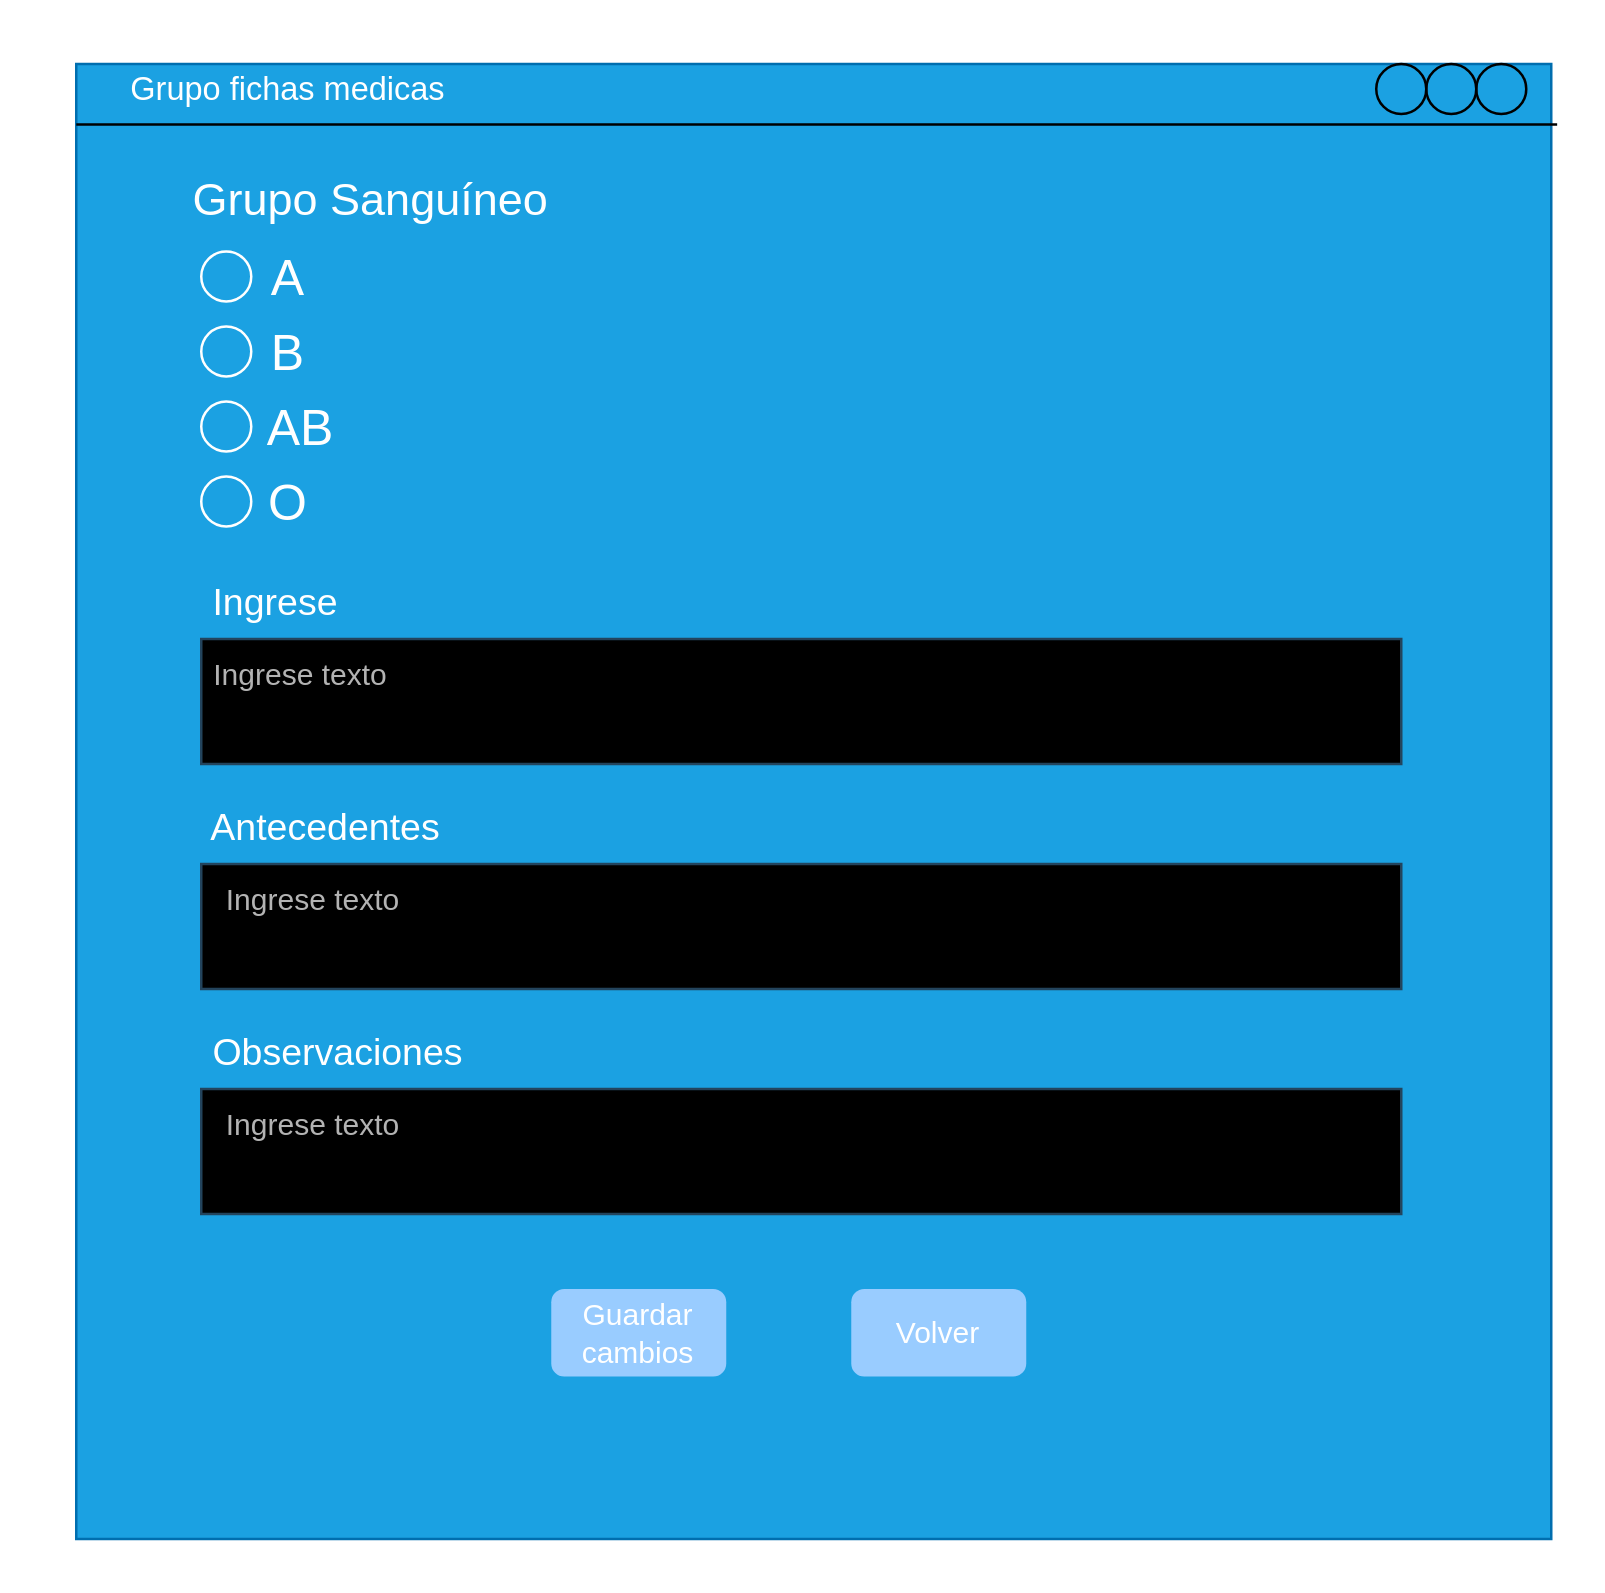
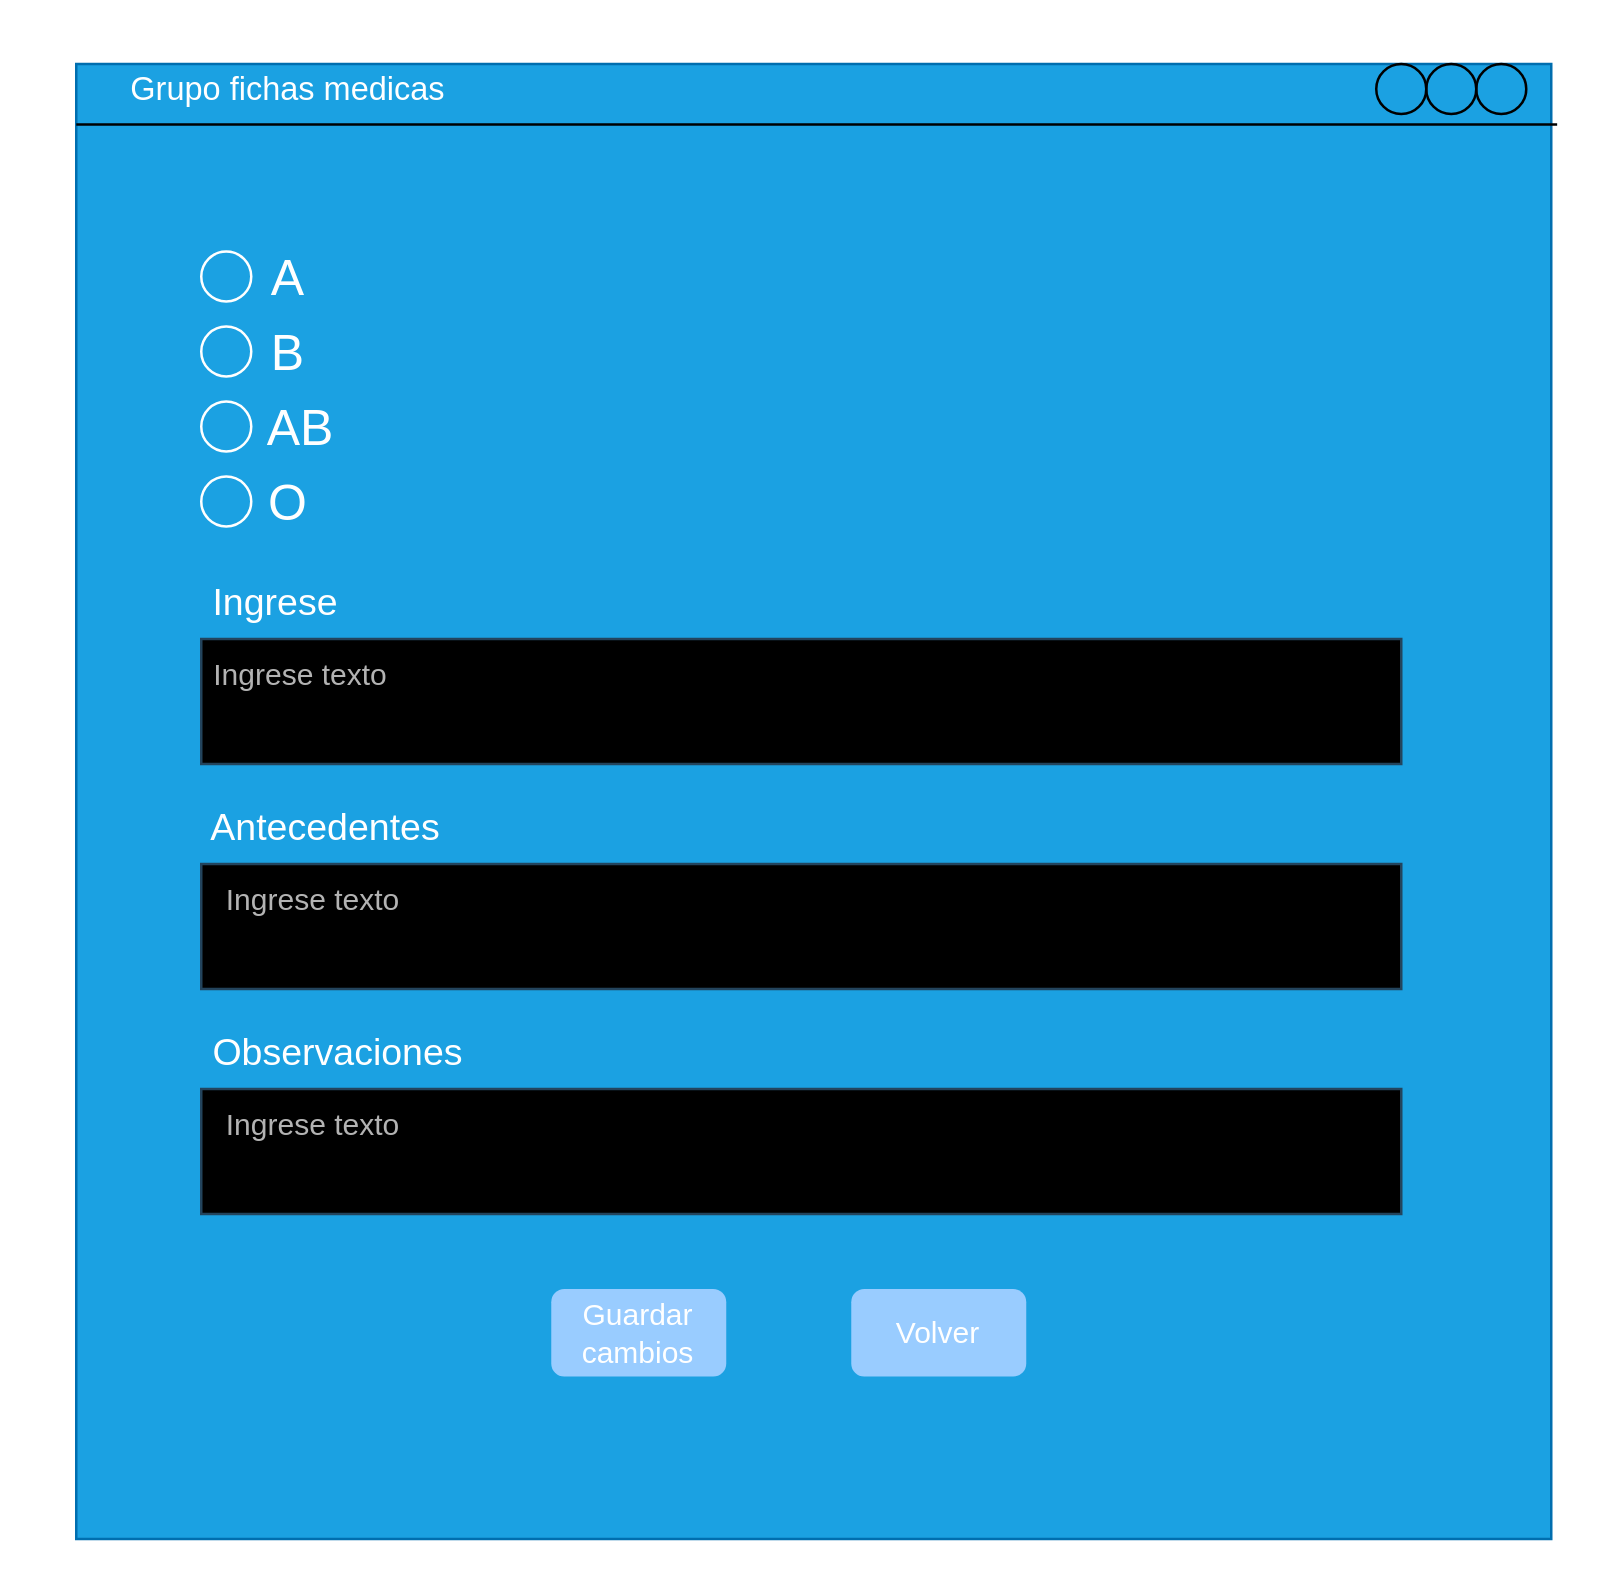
  <mxCell id="0" />
  <mxCell id="1" parent="0" />
  <mxCell id="2" value="" style="whiteSpace=wrap;html=1;aspect=fixed;fillColor=#1ba1e2;fontColor=#ffffff;strokeColor=#006EAF;" vertex="1" parent="1"><mxGeometry x="30" y="25" width="590" height="590" as="geometry" /></mxCell>
  <mxCell id="3" value="" style="endArrow=none;html=1;rounded=0;exitX=0;exitY=0.041;exitDx=0;exitDy=0;exitPerimeter=0;entryX=1.004;entryY=0.041;entryDx=0;entryDy=0;entryPerimeter=0;" edge="1" parent="1" source="2" target="2"><mxGeometry width="50" height="50" relative="1" as="geometry"><mxPoint x="370" y="335" as="sourcePoint" /><mxPoint x="592" y="55" as="targetPoint" /></mxGeometry></mxCell>
  <mxCell id="4" value="&lt;font color=&quot;#ffffff&quot; style=&quot;font-size: 13px;&quot;&gt;Grupo fichas medicas&lt;/font&gt;" style="text;html=1;align=center;verticalAlign=middle;whiteSpace=wrap;rounded=0;" vertex="1" parent="1"><mxGeometry x="20" y="20" width="190" height="30" as="geometry" /></mxCell>
  <mxCell id="5" value="" style="ellipse;whiteSpace=wrap;html=1;aspect=fixed;fillColor=none;" vertex="1" parent="1"><mxGeometry x="550" y="25" width="20" height="20" as="geometry" /></mxCell>
  <mxCell id="6" value="" style="ellipse;whiteSpace=wrap;html=1;aspect=fixed;fillColor=none;" vertex="1" parent="1"><mxGeometry x="570" y="25" width="20" height="20" as="geometry" /></mxCell>
  <mxCell id="7" value="" style="ellipse;whiteSpace=wrap;html=1;aspect=fixed;fillColor=none;" vertex="1" parent="1"><mxGeometry x="590" y="25" width="20" height="20" as="geometry" /></mxCell>
- <mxCell id="8" value="&lt;font color=&quot;#ffffff&quot; style=&quot;font-size: 18px;&quot;&gt;Grupo Sanguíneo&lt;/font&gt;" style="text;html=1;align=left;verticalAlign=middle;whiteSpace=wrap;rounded=0;" vertex="1" parent="1"><mxGeometry x="75" y="65" width="160" height="30" as="geometry" /></mxCell>
  <mxCell id="9" value="" style="ellipse;whiteSpace=wrap;html=1;aspect=fixed;fillColor=none;strokeColor=#FFFFFF;" vertex="1" parent="1"><mxGeometry x="80" y="100" width="20" height="20" as="geometry" /></mxCell>
  <mxCell id="10" value="" style="ellipse;whiteSpace=wrap;html=1;aspect=fixed;fillColor=none;strokeColor=#FFFFFF;" vertex="1" parent="1"><mxGeometry x="80" y="130" width="20" height="20" as="geometry" /></mxCell>
  <mxCell id="11" value="" style="ellipse;whiteSpace=wrap;html=1;aspect=fixed;fillColor=none;strokeColor=#FFFFFF;" vertex="1" parent="1"><mxGeometry x="80" y="160" width="20" height="20" as="geometry" /></mxCell>
  <mxCell id="12" value="" style="ellipse;whiteSpace=wrap;html=1;aspect=fixed;fillColor=none;strokeColor=#FFFFFF;" vertex="1" parent="1"><mxGeometry x="80" y="190" width="20" height="20" as="geometry" /></mxCell>
  <mxCell id="13" value="&lt;font color=&quot;#ffffff&quot; style=&quot;font-size: 20px;&quot;&gt;A&lt;/font&gt;" style="text;html=1;align=center;verticalAlign=middle;whiteSpace=wrap;rounded=0;" vertex="1" parent="1"><mxGeometry x="85" y="95" width="60" height="30" as="geometry" /></mxCell>
  <mxCell id="14" value="&lt;font style=&quot;font-size: 20px;&quot; color=&quot;#ffffff&quot;&gt;B&lt;/font&gt;" style="text;html=1;align=center;verticalAlign=middle;whiteSpace=wrap;rounded=0;" vertex="1" parent="1"><mxGeometry x="85" y="125" width="60" height="30" as="geometry" /></mxCell>
  <mxCell id="15" value="&lt;font color=&quot;#ffffff&quot; style=&quot;font-size: 20px;&quot;&gt;AB&lt;/font&gt;" style="text;html=1;align=center;verticalAlign=middle;whiteSpace=wrap;rounded=0;" vertex="1" parent="1"><mxGeometry x="90" y="155" width="60" height="30" as="geometry" /></mxCell>
  <mxCell id="16" value="&lt;font color=&quot;#ffffff&quot; style=&quot;font-size: 20px;&quot;&gt;O&lt;/font&gt;" style="text;html=1;align=center;verticalAlign=middle;whiteSpace=wrap;rounded=0;" vertex="1" parent="1"><mxGeometry x="85" y="185" width="60" height="30" as="geometry" /></mxCell>
  <mxCell id="17" value="&lt;font color=&quot;#ffffff&quot; style=&quot;font-size: 15px;&quot;&gt;Ingrese&lt;/font&gt;" style="text;html=1;align=center;verticalAlign=middle;whiteSpace=wrap;rounded=0;" vertex="1" parent="1"><mxGeometry x="80" y="225" width="60" height="30" as="geometry" /></mxCell>
  <mxCell id="18" value="" style="rounded=0;whiteSpace=wrap;html=1;fillColor=#000000;strokeColor=#23445d;" vertex="1" parent="1"><mxGeometry x="80" y="255" width="480" height="50" as="geometry" /></mxCell>
  <mxCell id="19" value="&lt;font color=&quot;#b3b3b3&quot;&gt;Ingrese texto&lt;/font&gt;" style="text;html=1;align=center;verticalAlign=middle;whiteSpace=wrap;rounded=0;" vertex="1" parent="1"><mxGeometry x="75" y="255" width="90" height="30" as="geometry" /></mxCell>
  <mxCell id="20" value="&lt;font color=&quot;#ffffff&quot;&gt;&lt;span style=&quot;font-size: 15px;&quot;&gt;Antecedentes&lt;/span&gt;&lt;/font&gt;" style="text;html=1;align=center;verticalAlign=middle;whiteSpace=wrap;rounded=0;" vertex="1" parent="1"><mxGeometry x="100" y="315" width="60" height="30" as="geometry" /></mxCell>
  <mxCell id="21" value="" style="rounded=0;whiteSpace=wrap;html=1;fillColor=#000000;strokeColor=#23445d;" vertex="1" parent="1"><mxGeometry x="80" y="345" width="480" height="50" as="geometry" /></mxCell>
  <mxCell id="22" value="&lt;font color=&quot;#b3b3b3&quot;&gt;Ingrese texto&lt;/font&gt;" style="text;html=1;align=center;verticalAlign=middle;whiteSpace=wrap;rounded=0;" vertex="1" parent="1"><mxGeometry x="80" y="345" width="90" height="30" as="geometry" /></mxCell>
  <mxCell id="23" value="&lt;font color=&quot;#ffffff&quot;&gt;&lt;span style=&quot;font-size: 15px;&quot;&gt;Observaciones&lt;/span&gt;&lt;/font&gt;" style="text;html=1;align=center;verticalAlign=middle;whiteSpace=wrap;rounded=0;" vertex="1" parent="1"><mxGeometry x="105" y="405" width="60" height="30" as="geometry" /></mxCell>
  <mxCell id="24" value="" style="rounded=0;whiteSpace=wrap;html=1;fillColor=#000000;strokeColor=#23445d;" vertex="1" parent="1"><mxGeometry x="80" y="435" width="480" height="50" as="geometry" /></mxCell>
  <mxCell id="25" value="&lt;font color=&quot;#b3b3b3&quot;&gt;Ingrese texto&lt;/font&gt;" style="text;html=1;align=center;verticalAlign=middle;whiteSpace=wrap;rounded=0;" vertex="1" parent="1"><mxGeometry x="80" y="435" width="90" height="30" as="geometry" /></mxCell>
  <mxCell id="26" value="" style="rounded=1;whiteSpace=wrap;html=1;fillColor=#99CCFF;strokeColor=none;" vertex="1" parent="1"><mxGeometry x="220" y="515" width="70" height="35" as="geometry" /></mxCell>
  <mxCell id="27" value="&lt;font color=&quot;#ffffff&quot;&gt;Guardar cambios&lt;/font&gt;" style="text;html=1;align=center;verticalAlign=middle;whiteSpace=wrap;rounded=0;" vertex="1" parent="1"><mxGeometry x="225" y="517.5" width="60" height="30" as="geometry" /></mxCell>
  <mxCell id="28" value="" style="rounded=1;whiteSpace=wrap;html=1;fillColor=#99CCFF;strokeColor=none;" vertex="1" parent="1"><mxGeometry x="340" y="515" width="70" height="35" as="geometry" /></mxCell>
  <mxCell id="29" value="&lt;font color=&quot;#ffffff&quot;&gt;Volver&lt;/font&gt;" style="text;html=1;align=center;verticalAlign=middle;whiteSpace=wrap;rounded=0;" vertex="1" parent="1"><mxGeometry x="345" y="517.5" width="60" height="30" as="geometry" /></mxCell>
